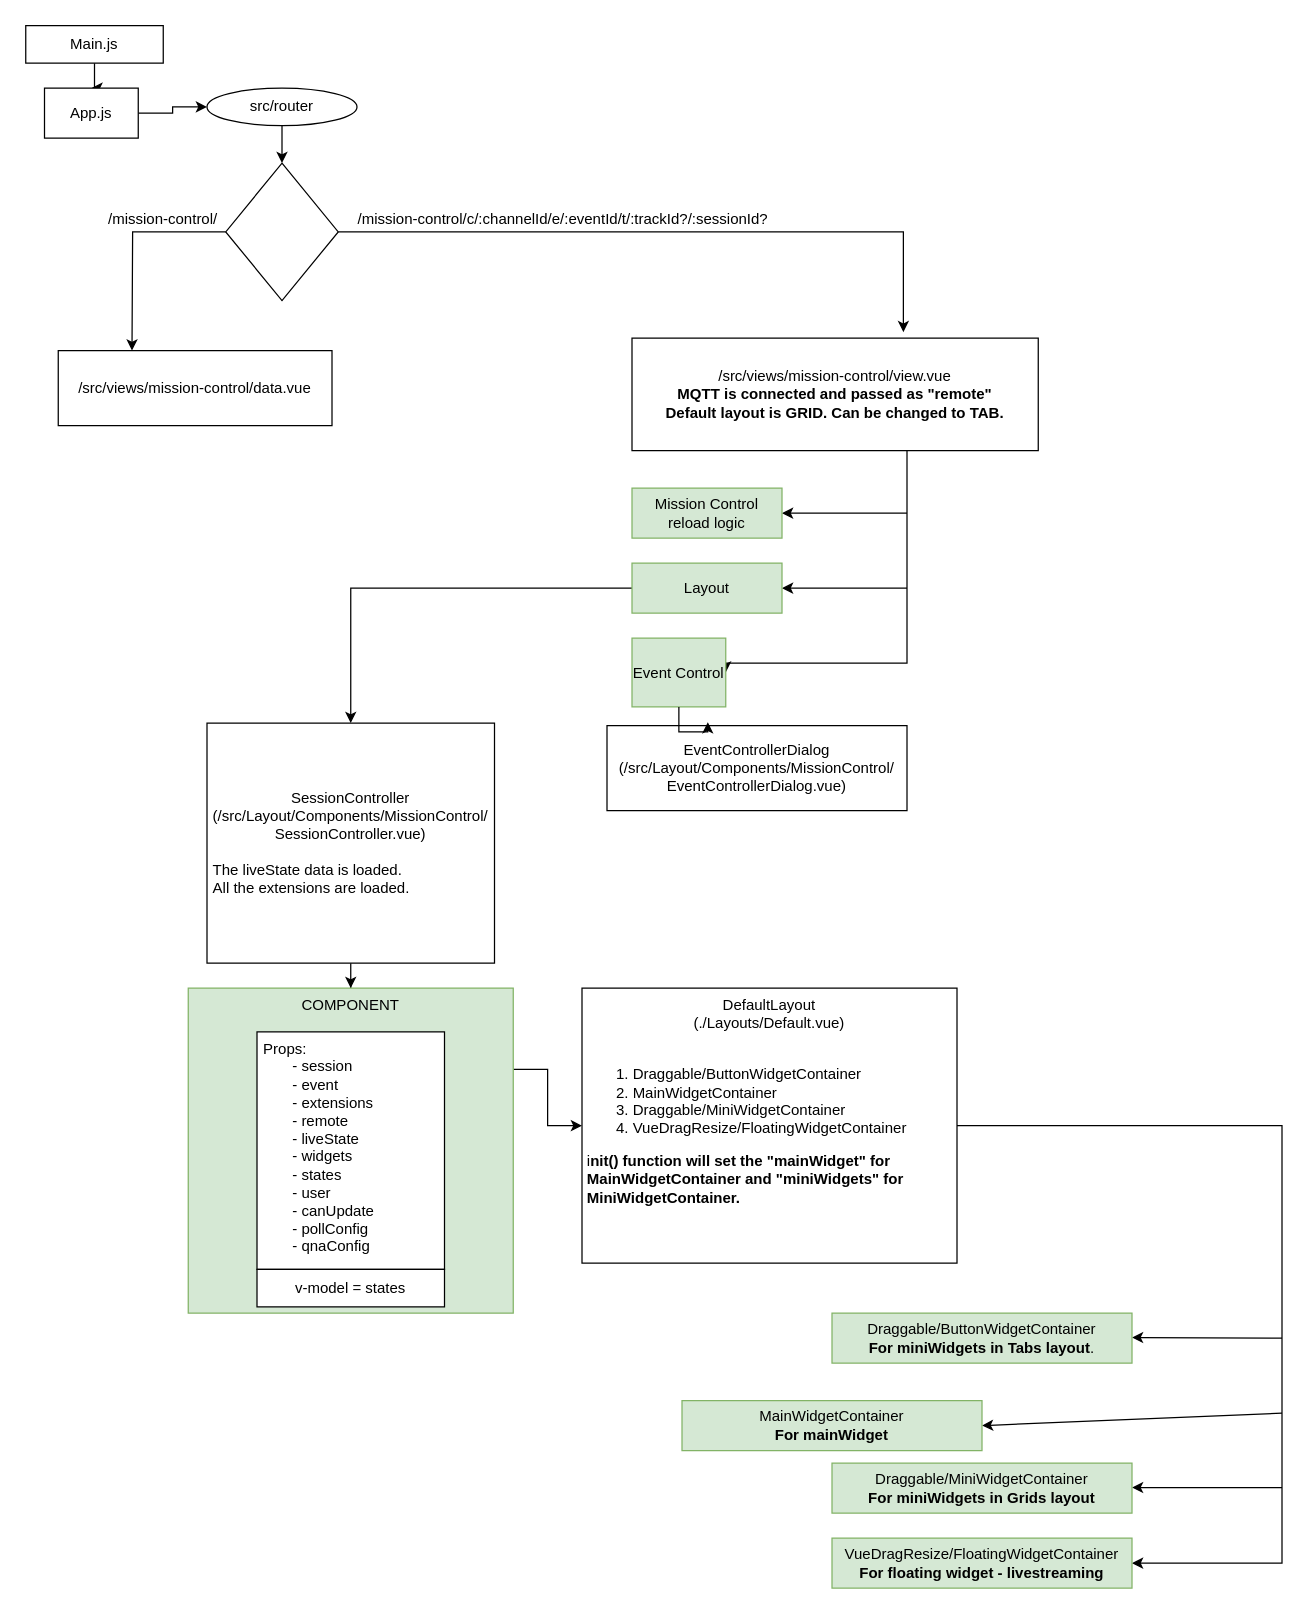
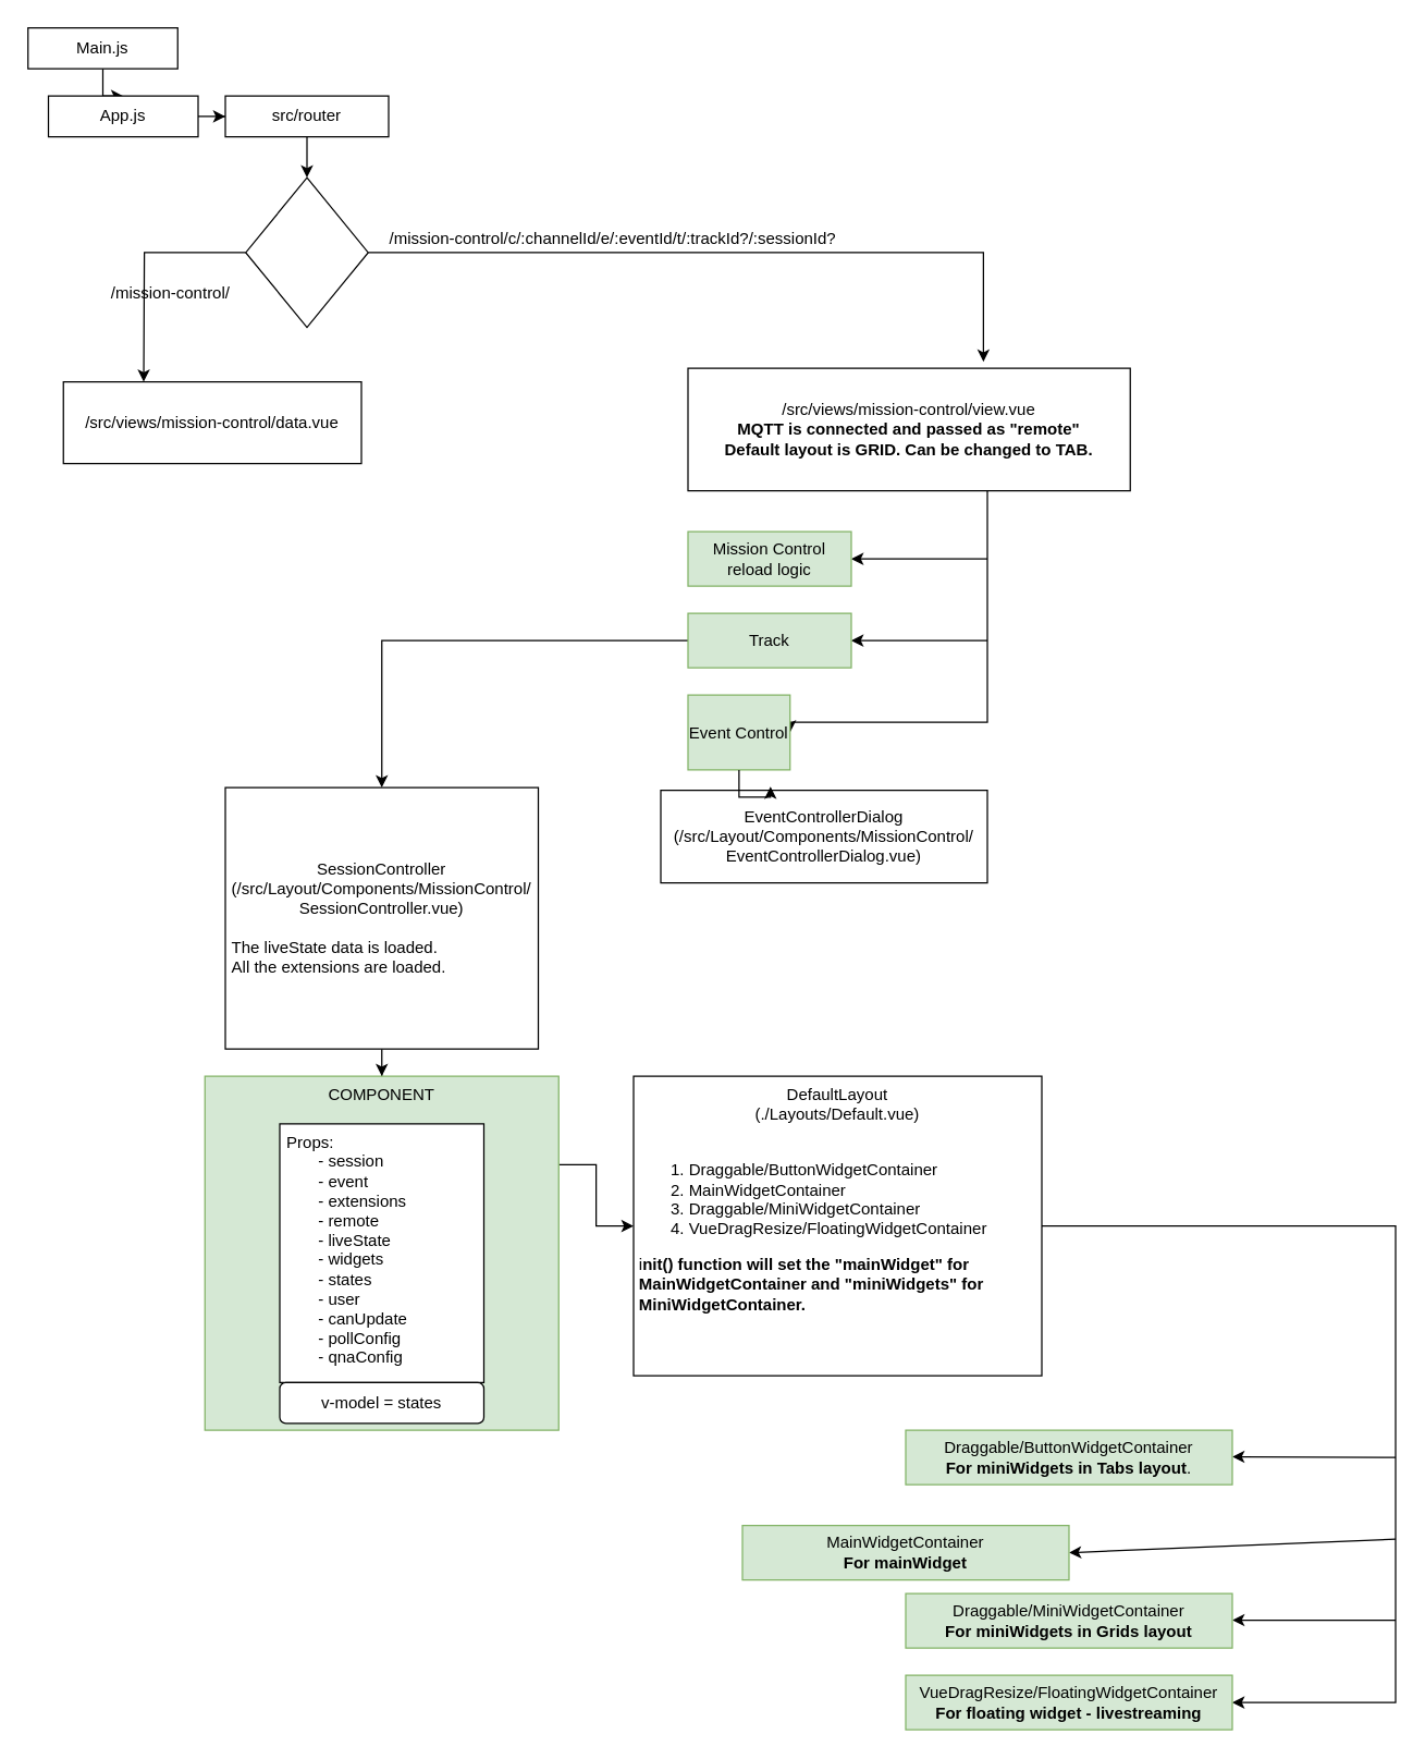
  <mxCell id="0" />
  <mxCell id="1" parent="0" />
  <mxCell id="2" style="edgeStyle=orthogonalEdgeStyle;rounded=0;orthogonalLoop=1;jettySize=auto;html=1;entryX=0.5;entryY=0;entryDx=0;entryDy=0;" edge="1" parent="1" source="3" target="6"><mxGeometry relative="1" as="geometry" /></mxCell>
  <mxCell id="3" value="Main.js" style="rounded=0;whiteSpace=wrap;html=1;" vertex="1" parent="1"><mxGeometry x="20" y="20" width="110" height="30" as="geometry" /></mxCell>
  <mxCell id="4" style="edgeStyle=orthogonalEdgeStyle;rounded=0;orthogonalLoop=1;jettySize=auto;html=1;exitX=0.5;exitY=1;exitDx=0;exitDy=0;" edge="1" parent="1" source="3" target="3"><mxGeometry relative="1" as="geometry" /></mxCell>
  <mxCell id="5" style="edgeStyle=orthogonalEdgeStyle;rounded=0;orthogonalLoop=1;jettySize=auto;html=1;" edge="1" parent="1" source="6" target="8"><mxGeometry relative="1" as="geometry"><mxPoint x="225" y="85" as="targetPoint" /></mxGeometry></mxCell>
- <mxCell id="6" value="App.js" style="whiteSpace=wrap;html=1;" vertex="1" parent="1"><mxGeometry x="35" y="70" width="75" height="40" as="geometry" /></mxCell>
+ <mxCell id="6" value="App.js" style="whiteSpace=wrap;html=1;" vertex="1" parent="1"><mxGeometry x="35" y="70" width="110" height="30" as="geometry" /></mxCell>
  <mxCell id="7" style="edgeStyle=orthogonalEdgeStyle;rounded=0;orthogonalLoop=1;jettySize=auto;html=1;entryX=0.5;entryY=0;entryDx=0;entryDy=0;" edge="1" parent="1" source="8" target="12"><mxGeometry relative="1" as="geometry"><mxPoint x="325" y="85" as="targetPoint" /></mxGeometry></mxCell>
- <mxCell id="8" value="src/router" style="ellipse;whiteSpace=wrap;html=1;" vertex="1" parent="1"><mxGeometry x="165" y="70" width="120" height="30" as="geometry" /></mxCell>
+ <mxCell id="8" value="src/router" style="rounded=0;whiteSpace=wrap;html=1;" vertex="1" parent="1"><mxGeometry x="165" y="70" width="120" height="30" as="geometry" /></mxCell>
  <mxCell id="9" style="edgeStyle=orthogonalEdgeStyle;rounded=0;orthogonalLoop=1;jettySize=auto;html=1;exitX=0.5;exitY=1;exitDx=0;exitDy=0;" edge="1" parent="1" source="12"><mxGeometry relative="1" as="geometry"><mxPoint x="224.818" y="220" as="targetPoint" /></mxGeometry></mxCell>
  <mxCell id="10" style="edgeStyle=orthogonalEdgeStyle;rounded=0;orthogonalLoop=1;jettySize=auto;html=1;" edge="1" parent="1" source="12"><mxGeometry relative="1" as="geometry"><mxPoint x="105" y="280" as="targetPoint" /></mxGeometry></mxCell>
  <mxCell id="11" style="edgeStyle=orthogonalEdgeStyle;rounded=0;orthogonalLoop=1;jettySize=auto;html=1;entryX=0.668;entryY=-0.053;entryDx=0;entryDy=0;entryPerimeter=0;" edge="1" parent="1" source="12" target="17"><mxGeometry relative="1" as="geometry"><mxPoint x="723" y="240" as="targetPoint" /><Array as="points"><mxPoint x="722" y="185" /></Array></mxGeometry></mxCell>
  <mxCell id="12" value="" style="rhombus;whiteSpace=wrap;html=1;" vertex="1" parent="1"><mxGeometry x="180" y="130" width="90" height="110" as="geometry" /></mxCell>
- <mxCell id="13" value="/mission-control/" style="text;strokeColor=none;align=center;fillColor=none;html=1;verticalAlign=middle;whiteSpace=wrap;rounded=0;" vertex="1" parent="1"><mxGeometry x="85" y="160" width="90" height="30" as="geometry" /></mxCell>
+ <mxCell id="13" value="/mission-control/" style="text;strokeColor=none;align=center;fillColor=none;html=1;verticalAlign=middle;whiteSpace=wrap;rounded=0;" vertex="1" parent="1"><mxGeometry x="80" y="200" width="90" height="30" as="geometry" /></mxCell>
  <mxCell id="14" value="/mission-control/c/:channelId/e/:eventId/t/:trackId?/:sessionId?" style="text;strokeColor=none;align=center;fillColor=none;html=1;verticalAlign=middle;whiteSpace=wrap;rounded=0;" vertex="1" parent="1"><mxGeometry x="265" y="160" width="370" height="30" as="geometry" /></mxCell>
  <mxCell id="15" value="/src/views/mission-control/data.vue" style="rounded=0;whiteSpace=wrap;html=1;" vertex="1" parent="1"><mxGeometry x="46" y="280" width="219" height="60" as="geometry" /></mxCell>
  <mxCell id="16" style="edgeStyle=orthogonalEdgeStyle;rounded=0;orthogonalLoop=1;jettySize=auto;html=1;entryX=1;entryY=0.5;entryDx=0;entryDy=0;" edge="1" parent="1" source="17" target="23"><mxGeometry relative="1" as="geometry"><Array as="points"><mxPoint x="725" y="530" /></Array></mxGeometry></mxCell>
  <mxCell id="17" value="/src/views/mission-control/view.vue&lt;div&gt;&lt;b&gt;MQTT is connected and passed as &quot;remote&quot;&lt;/b&gt;&lt;/div&gt;&lt;div&gt;&lt;b&gt;Default layout is GRID. Can be changed to TAB.&lt;/b&gt;&lt;/div&gt;" style="rounded=0;whiteSpace=wrap;html=1;" vertex="1" parent="1"><mxGeometry x="505" y="270" width="325" height="90" as="geometry" /></mxCell>
  <mxCell id="18" value="" style="endArrow=classic;html=1;rounded=0;" edge="1" parent="1"><mxGeometry width="50" height="50" relative="1" as="geometry"><mxPoint x="725" y="410" as="sourcePoint" /><mxPoint x="625" y="410" as="targetPoint" /><Array as="points"><mxPoint x="705" y="410" /></Array></mxGeometry></mxCell>
  <mxCell id="19" value="" style="endArrow=classic;html=1;rounded=0;" edge="1" parent="1"><mxGeometry width="50" height="50" relative="1" as="geometry"><mxPoint x="725" y="470" as="sourcePoint" /><mxPoint x="625" y="470" as="targetPoint" /><Array as="points"><mxPoint x="705" y="470" /></Array></mxGeometry></mxCell>
  <mxCell id="20" value="Mission Control reload logic" style="rounded=0;whiteSpace=wrap;html=1;fillColor=#d5e8d4;strokeColor=#82b366;" vertex="1" parent="1"><mxGeometry x="505" y="390" width="120" height="40" as="geometry" /></mxCell>
  <mxCell id="21" style="edgeStyle=orthogonalEdgeStyle;rounded=0;orthogonalLoop=1;jettySize=auto;html=1;entryX=0.5;entryY=0;entryDx=0;entryDy=0;exitX=0;exitY=0.5;exitDx=0;exitDy=0;" edge="1" parent="1" source="22" target="25"><mxGeometry relative="1" as="geometry"><mxPoint x="385" y="529.55" as="targetPoint" /><mxPoint x="475" y="530" as="sourcePoint" /><Array as="points"><mxPoint x="280" y="470" /></Array></mxGeometry></mxCell>
- <mxCell id="22" value="Layout" style="rounded=0;whiteSpace=wrap;html=1;fillColor=#d5e8d4;strokeColor=#82b366;" vertex="1" parent="1"><mxGeometry x="505" y="450" width="120" height="40" as="geometry" /></mxCell>
+ <mxCell id="22" value="Track" style="rounded=0;whiteSpace=wrap;html=1;fillColor=#d5e8d4;strokeColor=#82b366;" vertex="1" parent="1"><mxGeometry x="505" y="450" width="120" height="40" as="geometry" /></mxCell>
  <mxCell id="23" value="Event Control" style="rounded=0;whiteSpace=wrap;html=1;fillColor=#d5e8d4;strokeColor=#82b366;" vertex="1" parent="1"><mxGeometry x="505" y="510" width="75" height="55" as="geometry" /></mxCell>
  <mxCell id="24" value="" style="edgeStyle=orthogonalEdgeStyle;rounded=0;orthogonalLoop=1;jettySize=auto;html=1;" edge="1" parent="1" source="25" target="29"><mxGeometry relative="1" as="geometry" /></mxCell>
  <mxCell id="25" value="SessionController&lt;div&gt;(/src/Layout/Components/MissionControl/&lt;/div&gt;&lt;div&gt;SessionController.vue)&lt;/div&gt;&lt;div style=&quot;text-align: left;&quot;&gt;&lt;br&gt;&lt;/div&gt;&lt;div style=&quot;text-align: left;&quot;&gt;The liveState data is loaded.&lt;/div&gt;&lt;div style=&quot;text-align: left;&quot;&gt;All the extensions are loaded.&lt;/div&gt;" style="rounded=0;whiteSpace=wrap;html=1;" vertex="1" parent="1"><mxGeometry x="165" y="578" width="230" height="192" as="geometry" /></mxCell>
  <mxCell id="26" value="EventControllerDialog&lt;div&gt;(/src/Layout/Components/MissionControl/&lt;/div&gt;&lt;div&gt;EventControllerDialog.vue)&lt;/div&gt;" style="rounded=0;whiteSpace=wrap;html=1;" vertex="1" parent="1"><mxGeometry x="485" y="580" width="240" height="68" as="geometry" /></mxCell>
  <mxCell id="27" style="edgeStyle=orthogonalEdgeStyle;rounded=0;orthogonalLoop=1;jettySize=auto;html=1;entryX=0.336;entryY=-0.04;entryDx=0;entryDy=0;entryPerimeter=0;" edge="1" parent="1" source="23" target="26"><mxGeometry relative="1" as="geometry" /></mxCell>
  <mxCell id="28" style="edgeStyle=orthogonalEdgeStyle;rounded=0;orthogonalLoop=1;jettySize=auto;html=1;exitX=1;exitY=0.25;exitDx=0;exitDy=0;entryX=0;entryY=0.5;entryDx=0;entryDy=0;" edge="1" parent="1" source="29" target="33"><mxGeometry relative="1" as="geometry"><mxPoint x="455" y="820" as="targetPoint" /></mxGeometry></mxCell>
  <mxCell id="29" value="COMPONENT&lt;div&gt;&lt;br&gt;&lt;/div&gt;" style="whiteSpace=wrap;html=1;aspect=fixed;fillColor=#d5e8d4;strokeColor=#82b366;align=center;verticalAlign=top;" vertex="1" parent="1"><mxGeometry x="150" y="790" width="260" height="260" as="geometry" /></mxCell>
  <mxCell id="30" value="&amp;nbsp;Props:&lt;div&gt;&lt;span style=&quot;white-space: pre;&quot;&gt;&#09;&lt;/span&gt;- session&lt;br&gt;&lt;/div&gt;&lt;div&gt;&lt;span style=&quot;white-space: pre;&quot;&gt;&#09;&lt;/span&gt;- event&lt;br&gt;&lt;/div&gt;&lt;div&gt;&lt;span style=&quot;white-space: pre;&quot;&gt;&#09;&lt;/span&gt;- extensions&lt;br&gt;&lt;/div&gt;&lt;div&gt;&lt;span style=&quot;white-space: pre;&quot;&gt;&#09;&lt;/span&gt;- remote&lt;br&gt;&lt;/div&gt;&lt;div&gt;&lt;span style=&quot;white-space: pre;&quot;&gt;&#09;&lt;/span&gt;- liveState&lt;br&gt;&lt;/div&gt;&lt;div&gt;&lt;span style=&quot;white-space: pre;&quot;&gt;&#09;&lt;/span&gt;- widgets&lt;br&gt;&lt;/div&gt;&lt;div&gt;&lt;span style=&quot;white-space: pre;&quot;&gt;&#09;&lt;/span&gt;- states&lt;br&gt;&lt;/div&gt;&lt;div&gt;&lt;span style=&quot;white-space: pre;&quot;&gt;&#09;&lt;/span&gt;- user&lt;br&gt;&lt;/div&gt;&lt;div&gt;&lt;span style=&quot;white-space: pre;&quot;&gt;&#09;&lt;/span&gt;- canUpdate&lt;br&gt;&lt;/div&gt;&lt;div&gt;&lt;span style=&quot;white-space: pre;&quot;&gt;&#09;&lt;/span&gt;- pollConfig&lt;br&gt;&lt;/div&gt;&lt;div&gt;&lt;span style=&quot;white-space: pre;&quot;&gt;&#09;&lt;/span&gt;- qnaConfig&lt;br&gt;&lt;/div&gt;" style="rounded=0;whiteSpace=wrap;html=1;align=left;verticalAlign=top;" vertex="1" parent="1"><mxGeometry x="205" y="825" width="150" height="190" as="geometry" /></mxCell>
- <mxCell id="31" value="v-model = states" style="rounded=0;whiteSpace=wrap;html=1;" vertex="1" parent="1"><mxGeometry x="205" y="1015" width="150" height="30" as="geometry" /></mxCell>
+ <mxCell id="31" value="v-model = states" style="whiteSpace=wrap;html=1;rounded=1;" vertex="1" parent="1"><mxGeometry x="205" y="1015" width="150" height="30" as="geometry" /></mxCell>
  <mxCell id="32" style="edgeStyle=orthogonalEdgeStyle;rounded=0;orthogonalLoop=1;jettySize=auto;html=1;entryX=1;entryY=0.5;entryDx=0;entryDy=0;" edge="1" parent="1" source="33" target="40"><mxGeometry relative="1" as="geometry"><mxPoint x="1025" y="1250" as="targetPoint" /><Array as="points"><mxPoint x="1025" y="900" /><mxPoint x="1025" y="1250" /></Array></mxGeometry></mxCell>
  <mxCell id="33" value="DefaultLayout&lt;div&gt;(./Layouts/Default.vue)&lt;/div&gt;&lt;div style=&quot;&quot;&gt;&lt;br&gt;&lt;/div&gt;&lt;div style=&quot;text-align: left;&quot;&gt;&lt;ol&gt;&lt;li&gt;Draggable/ButtonWidgetContainer&lt;/li&gt;&lt;li&gt;MainWidgetContainer&lt;/li&gt;&lt;li&gt;Draggable/MiniWidgetContainer&lt;/li&gt;&lt;li&gt;VueDragResize/FloatingWidgetContainer&lt;/li&gt;&lt;/ol&gt;&lt;div&gt;&amp;nbsp;i&lt;b&gt;nit() function will set the &quot;mainWidget&quot; for&amp;nbsp; &amp;nbsp; &amp;nbsp;MainWidgetContainer and &quot;miniWidgets&quot; for&amp;nbsp; &amp;nbsp;MiniWidgetContainer.&lt;/b&gt;&lt;/div&gt;&lt;/div&gt;" style="rounded=0;whiteSpace=wrap;html=1;verticalAlign=top;align=center;" vertex="1" parent="1"><mxGeometry x="465" y="790" width="300" height="220" as="geometry" /></mxCell>
  <mxCell id="34" value="" style="endArrow=classic;html=1;rounded=0;" edge="1" parent="1"><mxGeometry width="50" height="50" relative="1" as="geometry"><mxPoint x="1025" y="1070" as="sourcePoint" /><mxPoint x="905" y="1069.5" as="targetPoint" /><Array as="points" /></mxGeometry></mxCell>
  <mxCell id="35" value="" style="endArrow=classic;html=1;rounded=0;entryX=1;entryY=0.5;entryDx=0;entryDy=0;" edge="1" parent="1" target="38"><mxGeometry width="50" height="50" relative="1" as="geometry"><mxPoint x="1025" y="1130" as="sourcePoint" /><mxPoint x="935" y="1130" as="targetPoint" /></mxGeometry></mxCell>
  <mxCell id="36" value="" style="endArrow=classic;html=1;rounded=0;entryX=1;entryY=0;entryDx=0;entryDy=0;" edge="1" parent="1"><mxGeometry width="50" height="50" relative="1" as="geometry"><mxPoint x="1025" y="1189.5" as="sourcePoint" /><mxPoint x="905" y="1189.5" as="targetPoint" /></mxGeometry></mxCell>
  <mxCell id="37" value="Draggable/ButtonWidgetContainer&lt;div&gt;&lt;b&gt;For miniWidgets in Tabs layout&lt;/b&gt;.&lt;/div&gt;" style="rounded=0;whiteSpace=wrap;html=1;fillColor=#d5e8d4;strokeColor=#82b366;" vertex="1" parent="1"><mxGeometry x="665" y="1050" width="240" height="40" as="geometry" /></mxCell>
  <mxCell id="38" value="MainWidgetContainer&lt;div&gt;&lt;b&gt;For mainWidget&lt;/b&gt;&lt;/div&gt;" style="rounded=0;whiteSpace=wrap;html=1;fillColor=#d5e8d4;strokeColor=#82b366;" vertex="1" parent="1"><mxGeometry x="545" y="1120" width="240" height="40" as="geometry" /></mxCell>
  <mxCell id="39" value="Draggable/MiniWidgetContainer&lt;div&gt;&lt;b&gt;For miniWidgets in Grids layout&lt;/b&gt;&lt;/div&gt;" style="rounded=0;whiteSpace=wrap;html=1;fillColor=#d5e8d4;strokeColor=#82b366;" vertex="1" parent="1"><mxGeometry x="665" y="1170" width="240" height="40" as="geometry" /></mxCell>
  <mxCell id="40" value="VueDragResize/FloatingWidgetContainer&lt;div&gt;&lt;b&gt;For floating widget - livestreaming&lt;/b&gt;&lt;/div&gt;" style="rounded=0;whiteSpace=wrap;html=1;fillColor=#d5e8d4;strokeColor=#82b366;" vertex="1" parent="1"><mxGeometry x="665" y="1230" width="240" height="40" as="geometry" /></mxCell>
